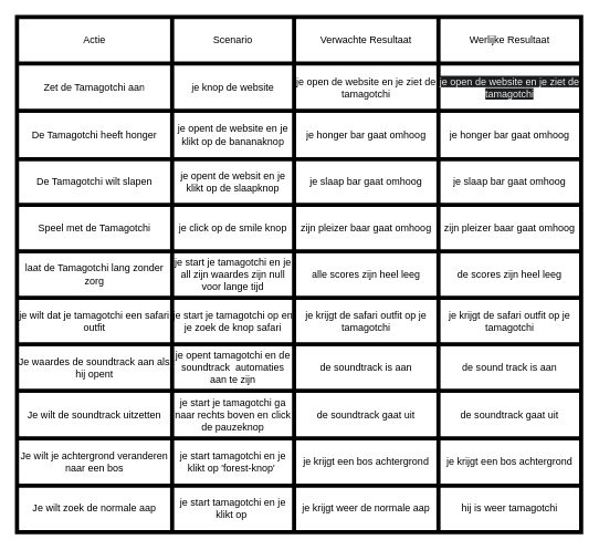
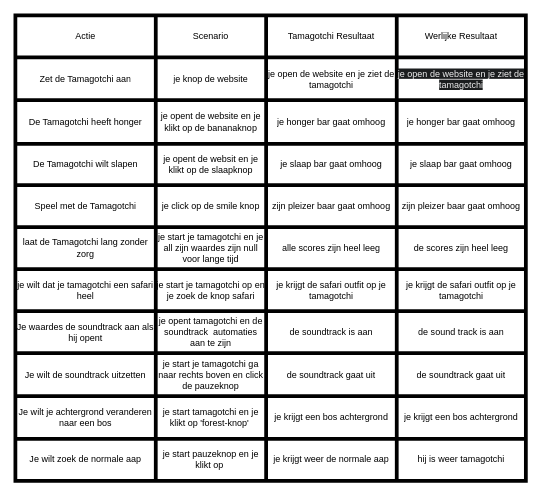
  <mxCell id="0" />
  <mxCell id="1" parent="0" />
  <mxCell id="2" value="" style="shape=table;startSize=0;container=1;collapsible=0;childLayout=tableLayout;strokeWidth=5;" vertex="1" parent="1"><mxGeometry x="20" y="20" width="680" height="620" as="geometry" /></mxCell>
  <mxCell id="3" value="" style="shape=tableRow;horizontal=0;startSize=0;swimlaneHead=0;swimlaneBody=0;strokeColor=inherit;top=0;left=0;bottom=0;right=0;collapsible=0;dropTarget=0;fillColor=none;points=[[0,0.5],[1,0.5]];portConstraint=eastwest;strokeWidth=5;" vertex="1" parent="2"><mxGeometry width="680" height="56" as="geometry" /></mxCell>
  <mxCell id="4" value="Actie" style="shape=partialRectangle;html=1;whiteSpace=wrap;connectable=0;strokeColor=inherit;overflow=hidden;fillColor=none;top=0;left=0;bottom=0;right=0;pointerEvents=1;strokeWidth=5;" vertex="1" parent="3"><mxGeometry width="187" height="56" as="geometry"><mxRectangle width="187" height="56" as="alternateBounds" /></mxGeometry></mxCell>
  <mxCell id="5" value="Scenario" style="shape=partialRectangle;html=1;whiteSpace=wrap;connectable=0;strokeColor=inherit;overflow=hidden;fillColor=none;top=0;left=0;bottom=0;right=0;pointerEvents=1;strokeWidth=5;" vertex="1" parent="3"><mxGeometry x="187" width="147" height="56" as="geometry"><mxRectangle width="147" height="56" as="alternateBounds" /></mxGeometry></mxCell>
- <mxCell id="6" value="Verwachte Resultaat" style="shape=partialRectangle;html=1;whiteSpace=wrap;connectable=0;strokeColor=inherit;overflow=hidden;fillColor=none;top=0;left=0;bottom=0;right=0;pointerEvents=1;strokeWidth=5;" vertex="1" parent="3"><mxGeometry x="334" width="174" height="56" as="geometry"><mxRectangle width="174" height="56" as="alternateBounds" /></mxGeometry></mxCell>
+ <mxCell id="6" value="Tamagotchi Resultaat" style="shape=partialRectangle;html=1;whiteSpace=wrap;connectable=0;strokeColor=inherit;overflow=hidden;fillColor=none;top=0;left=0;bottom=0;right=0;pointerEvents=1;strokeWidth=5;" vertex="1" parent="3"><mxGeometry x="334" width="174" height="56" as="geometry"><mxRectangle width="174" height="56" as="alternateBounds" /></mxGeometry></mxCell>
  <mxCell id="7" value="Werlijke Resultaat" style="shape=partialRectangle;html=1;whiteSpace=wrap;connectable=0;strokeColor=inherit;overflow=hidden;fillColor=none;top=0;left=0;bottom=0;right=0;pointerEvents=1;strokeWidth=5;" vertex="1" parent="3"><mxGeometry x="508" width="172" height="56" as="geometry"><mxRectangle width="172" height="56" as="alternateBounds" /></mxGeometry></mxCell>
  <mxCell id="8" value="" style="shape=tableRow;horizontal=0;startSize=0;swimlaneHead=0;swimlaneBody=0;strokeColor=inherit;top=0;left=0;bottom=0;right=0;collapsible=0;dropTarget=0;fillColor=none;points=[[0,0.5],[1,0.5]];portConstraint=eastwest;strokeWidth=5;" vertex="1" parent="2"><mxGeometry y="56" width="680" height="57" as="geometry" /></mxCell>
  <mxCell id="9" value="Zet de Tamagotchi aan" style="shape=partialRectangle;html=1;whiteSpace=wrap;connectable=0;strokeColor=inherit;overflow=hidden;fillColor=none;top=0;left=0;bottom=0;right=0;pointerEvents=1;strokeWidth=5;" vertex="1" parent="8"><mxGeometry width="187" height="57" as="geometry"><mxRectangle width="187" height="57" as="alternateBounds" /></mxGeometry></mxCell>
  <mxCell id="10" value="je knop de website" style="shape=partialRectangle;html=1;whiteSpace=wrap;connectable=0;strokeColor=inherit;overflow=hidden;fillColor=none;top=0;left=0;bottom=0;right=0;pointerEvents=1;strokeWidth=5;" vertex="1" parent="8"><mxGeometry x="187" width="147" height="57" as="geometry"><mxRectangle width="147" height="57" as="alternateBounds" /></mxGeometry></mxCell>
  <mxCell id="11" value="je open de website en je ziet de tamagotchi" style="shape=partialRectangle;html=1;whiteSpace=wrap;connectable=0;strokeColor=inherit;overflow=hidden;fillColor=none;top=0;left=0;bottom=0;right=0;pointerEvents=1;strokeWidth=5;" vertex="1" parent="8"><mxGeometry x="334" width="174" height="57" as="geometry"><mxRectangle width="174" height="57" as="alternateBounds" /></mxGeometry></mxCell>
  <mxCell id="12" value="&lt;span style=&quot;color: rgb(240, 240, 240); font-family: Helvetica; font-size: 12px; font-style: normal; font-variant-ligatures: normal; font-variant-caps: normal; font-weight: 400; letter-spacing: normal; orphans: 2; text-align: center; text-indent: 0px; text-transform: none; widows: 2; word-spacing: 0px; -webkit-text-stroke-width: 0px; white-space: normal; background-color: rgb(27, 29, 30); text-decoration-thickness: initial; text-decoration-style: initial; text-decoration-color: initial; display: inline !important; float: none;&quot;&gt;je open de website en je ziet de tamagotchi&lt;/span&gt;" style="shape=partialRectangle;html=1;whiteSpace=wrap;connectable=0;strokeColor=inherit;overflow=hidden;fillColor=none;top=0;left=0;bottom=0;right=0;pointerEvents=1;strokeWidth=5;" vertex="1" parent="8"><mxGeometry x="508" width="172" height="57" as="geometry"><mxRectangle width="172" height="57" as="alternateBounds" /></mxGeometry></mxCell>
  <mxCell id="13" value="" style="shape=tableRow;horizontal=0;startSize=0;swimlaneHead=0;swimlaneBody=0;strokeColor=inherit;top=0;left=0;bottom=0;right=0;collapsible=0;dropTarget=0;fillColor=none;points=[[0,0.5],[1,0.5]];portConstraint=eastwest;strokeWidth=5;" vertex="1" parent="2"><mxGeometry y="113" width="680" height="58" as="geometry" /></mxCell>
  <mxCell id="14" value="De Tamagotchi heeft honger" style="shape=partialRectangle;html=1;whiteSpace=wrap;connectable=0;strokeColor=inherit;overflow=hidden;fillColor=none;top=0;left=0;bottom=0;right=0;pointerEvents=1;strokeWidth=5;" vertex="1" parent="13"><mxGeometry width="187" height="58" as="geometry"><mxRectangle width="187" height="58" as="alternateBounds" /></mxGeometry></mxCell>
  <mxCell id="15" value="je opent de website en je klikt op de bananaknop" style="shape=partialRectangle;html=1;whiteSpace=wrap;connectable=0;strokeColor=inherit;overflow=hidden;fillColor=none;top=0;left=0;bottom=0;right=0;pointerEvents=1;strokeWidth=5;" vertex="1" parent="13"><mxGeometry x="187" width="147" height="58" as="geometry"><mxRectangle width="147" height="58" as="alternateBounds" /></mxGeometry></mxCell>
  <mxCell id="16" value="je honger bar gaat omhoog" style="shape=partialRectangle;html=1;whiteSpace=wrap;connectable=0;strokeColor=inherit;overflow=hidden;fillColor=none;top=0;left=0;bottom=0;right=0;pointerEvents=1;strokeWidth=5;" vertex="1" parent="13"><mxGeometry x="334" width="174" height="58" as="geometry"><mxRectangle width="174" height="58" as="alternateBounds" /></mxGeometry></mxCell>
  <mxCell id="17" value="je honger bar gaat omhoog" style="shape=partialRectangle;html=1;whiteSpace=wrap;connectable=0;strokeColor=inherit;overflow=hidden;fillColor=none;top=0;left=0;bottom=0;right=0;pointerEvents=1;strokeWidth=5;" vertex="1" parent="13"><mxGeometry x="508" width="172" height="58" as="geometry"><mxRectangle width="172" height="58" as="alternateBounds" /></mxGeometry></mxCell>
  <mxCell id="18" value="" style="shape=tableRow;horizontal=0;startSize=0;swimlaneHead=0;swimlaneBody=0;strokeColor=inherit;top=0;left=0;bottom=0;right=0;collapsible=0;dropTarget=0;fillColor=none;points=[[0,0.5],[1,0.5]];portConstraint=eastwest;strokeWidth=5;" vertex="1" parent="2"><mxGeometry y="171" width="680" height="55" as="geometry" /></mxCell>
  <mxCell id="19" value="De Tamagotchi wilt slapen" style="shape=partialRectangle;html=1;whiteSpace=wrap;connectable=0;strokeColor=inherit;overflow=hidden;fillColor=none;top=0;left=0;bottom=0;right=0;pointerEvents=1;strokeWidth=5;" vertex="1" parent="18"><mxGeometry width="187" height="55" as="geometry"><mxRectangle width="187" height="55" as="alternateBounds" /></mxGeometry></mxCell>
  <mxCell id="20" value="je opent de websit en je klikt op de slaapknop" style="shape=partialRectangle;html=1;whiteSpace=wrap;connectable=0;strokeColor=inherit;overflow=hidden;fillColor=none;top=0;left=0;bottom=0;right=0;pointerEvents=1;strokeWidth=5;" vertex="1" parent="18"><mxGeometry x="187" width="147" height="55" as="geometry"><mxRectangle width="147" height="55" as="alternateBounds" /></mxGeometry></mxCell>
  <mxCell id="21" value="je slaap bar gaat omhoog" style="shape=partialRectangle;html=1;whiteSpace=wrap;connectable=0;strokeColor=inherit;overflow=hidden;fillColor=none;top=0;left=0;bottom=0;right=0;pointerEvents=1;strokeWidth=5;" vertex="1" parent="18"><mxGeometry x="334" width="174" height="55" as="geometry"><mxRectangle width="174" height="55" as="alternateBounds" /></mxGeometry></mxCell>
  <mxCell id="22" value="je slaap bar gaat omhoog" style="shape=partialRectangle;html=1;whiteSpace=wrap;connectable=0;strokeColor=inherit;overflow=hidden;fillColor=none;top=0;left=0;bottom=0;right=0;pointerEvents=1;strokeWidth=5;" vertex="1" parent="18"><mxGeometry x="508" width="172" height="55" as="geometry"><mxRectangle width="172" height="55" as="alternateBounds" /></mxGeometry></mxCell>
  <mxCell id="23" value="" style="shape=tableRow;horizontal=0;startSize=0;swimlaneHead=0;swimlaneBody=0;strokeColor=inherit;top=0;left=0;bottom=0;right=0;collapsible=0;dropTarget=0;fillColor=none;points=[[0,0.5],[1,0.5]];portConstraint=eastwest;strokeWidth=5;" vertex="1" parent="2"><mxGeometry y="226" width="680" height="56" as="geometry" /></mxCell>
  <mxCell id="24" value="Speel met de Tamagotchi" style="shape=partialRectangle;html=1;whiteSpace=wrap;connectable=0;strokeColor=inherit;overflow=hidden;fillColor=none;top=0;left=0;bottom=0;right=0;pointerEvents=1;strokeWidth=5;" vertex="1" parent="23"><mxGeometry width="187" height="56" as="geometry"><mxRectangle width="187" height="56" as="alternateBounds" /></mxGeometry></mxCell>
  <mxCell id="25" value="je click op de smile knop" style="shape=partialRectangle;html=1;whiteSpace=wrap;connectable=0;strokeColor=inherit;overflow=hidden;fillColor=none;top=0;left=0;bottom=0;right=0;pointerEvents=1;strokeWidth=5;" vertex="1" parent="23"><mxGeometry x="187" width="147" height="56" as="geometry"><mxRectangle width="147" height="56" as="alternateBounds" /></mxGeometry></mxCell>
  <mxCell id="26" value="zijn pleizer baar gaat omhoog" style="shape=partialRectangle;html=1;whiteSpace=wrap;connectable=0;strokeColor=inherit;overflow=hidden;fillColor=none;top=0;left=0;bottom=0;right=0;pointerEvents=1;strokeWidth=5;" vertex="1" parent="23"><mxGeometry x="334" width="174" height="56" as="geometry"><mxRectangle width="174" height="56" as="alternateBounds" /></mxGeometry></mxCell>
  <mxCell id="27" value="zijn pleizer baar gaat omhoog" style="shape=partialRectangle;html=1;whiteSpace=wrap;connectable=0;strokeColor=inherit;overflow=hidden;fillColor=none;top=0;left=0;bottom=0;right=0;pointerEvents=1;strokeWidth=5;" vertex="1" parent="23"><mxGeometry x="508" width="172" height="56" as="geometry"><mxRectangle width="172" height="56" as="alternateBounds" /></mxGeometry></mxCell>
  <mxCell id="28" value="" style="shape=tableRow;horizontal=0;startSize=0;swimlaneHead=0;swimlaneBody=0;strokeColor=inherit;top=0;left=0;bottom=0;right=0;collapsible=0;dropTarget=0;fillColor=none;points=[[0,0.5],[1,0.5]];portConstraint=eastwest;strokeWidth=5;" vertex="1" parent="2"><mxGeometry y="282" width="680" height="56" as="geometry" /></mxCell>
  <mxCell id="29" value="laat de Tamagotchi lang zonder zorg" style="shape=partialRectangle;html=1;whiteSpace=wrap;connectable=0;strokeColor=inherit;overflow=hidden;fillColor=none;top=0;left=0;bottom=0;right=0;pointerEvents=1;strokeWidth=5;" vertex="1" parent="28"><mxGeometry width="187" height="56" as="geometry"><mxRectangle width="187" height="56" as="alternateBounds" /></mxGeometry></mxCell>
  <mxCell id="30" value="je start je tamagotchi en je all zijn waardes zijn null voor lange tijd" style="shape=partialRectangle;html=1;whiteSpace=wrap;connectable=0;strokeColor=inherit;overflow=hidden;fillColor=none;top=0;left=0;bottom=0;right=0;pointerEvents=1;strokeWidth=5;" vertex="1" parent="28"><mxGeometry x="187" width="147" height="56" as="geometry"><mxRectangle width="147" height="56" as="alternateBounds" /></mxGeometry></mxCell>
  <mxCell id="31" value="alle scores zijn heel leeg" style="shape=partialRectangle;html=1;whiteSpace=wrap;connectable=0;strokeColor=inherit;overflow=hidden;fillColor=none;top=0;left=0;bottom=0;right=0;pointerEvents=1;strokeWidth=5;" vertex="1" parent="28"><mxGeometry x="334" width="174" height="56" as="geometry"><mxRectangle width="174" height="56" as="alternateBounds" /></mxGeometry></mxCell>
  <mxCell id="32" value="de scores zijn heel leeg" style="shape=partialRectangle;html=1;whiteSpace=wrap;connectable=0;strokeColor=inherit;overflow=hidden;fillColor=none;top=0;left=0;bottom=0;right=0;pointerEvents=1;strokeWidth=5;" vertex="1" parent="28"><mxGeometry x="508" width="172" height="56" as="geometry"><mxRectangle width="172" height="56" as="alternateBounds" /></mxGeometry></mxCell>
  <mxCell id="33" value="" style="shape=tableRow;horizontal=0;startSize=0;swimlaneHead=0;swimlaneBody=0;strokeColor=inherit;top=0;left=0;bottom=0;right=0;collapsible=0;dropTarget=0;fillColor=none;points=[[0,0.5],[1,0.5]];portConstraint=eastwest;strokeWidth=5;" vertex="1" parent="2"><mxGeometry y="338" width="680" height="56" as="geometry" /></mxCell>
- <mxCell id="34" value="je wilt dat je tamagotchi een safari outfit" style="shape=partialRectangle;html=1;whiteSpace=wrap;connectable=0;strokeColor=inherit;overflow=hidden;fillColor=none;top=0;left=0;bottom=0;right=0;pointerEvents=1;strokeWidth=5;" vertex="1" parent="33"><mxGeometry width="187" height="56" as="geometry"><mxRectangle width="187" height="56" as="alternateBounds" /></mxGeometry></mxCell>
+ <mxCell id="34" value="je wilt dat je tamagotchi een safari heel" style="shape=partialRectangle;html=1;whiteSpace=wrap;connectable=0;strokeColor=inherit;overflow=hidden;fillColor=none;top=0;left=0;bottom=0;right=0;pointerEvents=1;strokeWidth=5;" vertex="1" parent="33"><mxGeometry width="187" height="56" as="geometry"><mxRectangle width="187" height="56" as="alternateBounds" /></mxGeometry></mxCell>
  <mxCell id="35" value="je start je tamagotchi op en je zoek de knop safari" style="shape=partialRectangle;html=1;whiteSpace=wrap;connectable=0;strokeColor=inherit;overflow=hidden;fillColor=none;top=0;left=0;bottom=0;right=0;pointerEvents=1;strokeWidth=5;" vertex="1" parent="33"><mxGeometry x="187" width="147" height="56" as="geometry"><mxRectangle width="147" height="56" as="alternateBounds" /></mxGeometry></mxCell>
  <mxCell id="36" value="je krijgt de safari outfit op je tamagotchi" style="shape=partialRectangle;html=1;whiteSpace=wrap;connectable=0;strokeColor=inherit;overflow=hidden;fillColor=none;top=0;left=0;bottom=0;right=0;pointerEvents=1;strokeWidth=5;" vertex="1" parent="33"><mxGeometry x="334" width="174" height="56" as="geometry"><mxRectangle width="174" height="56" as="alternateBounds" /></mxGeometry></mxCell>
  <mxCell id="37" value="je krijgt de safari outfit op je tamagotchi" style="shape=partialRectangle;html=1;whiteSpace=wrap;connectable=0;strokeColor=inherit;overflow=hidden;fillColor=none;top=0;left=0;bottom=0;right=0;pointerEvents=1;strokeWidth=5;" vertex="1" parent="33"><mxGeometry x="508" width="172" height="56" as="geometry"><mxRectangle width="172" height="56" as="alternateBounds" /></mxGeometry></mxCell>
  <mxCell id="38" value="" style="shape=tableRow;horizontal=0;startSize=0;swimlaneHead=0;swimlaneBody=0;strokeColor=inherit;top=0;left=0;bottom=0;right=0;collapsible=0;dropTarget=0;fillColor=none;points=[[0,0.5],[1,0.5]];portConstraint=eastwest;strokeWidth=5;" vertex="1" parent="2"><mxGeometry y="394" width="680" height="56" as="geometry" /></mxCell>
  <mxCell id="39" value="Je waardes de soundtrack aan als hij opent" style="shape=partialRectangle;html=1;whiteSpace=wrap;connectable=0;strokeColor=inherit;overflow=hidden;fillColor=none;top=0;left=0;bottom=0;right=0;pointerEvents=1;strokeWidth=5;" vertex="1" parent="38"><mxGeometry width="187" height="56" as="geometry"><mxRectangle width="187" height="56" as="alternateBounds" /></mxGeometry></mxCell>
  <mxCell id="40" value="je opent tamagotchi en de soundtrack&amp;nbsp; automaties aan te zijn" style="shape=partialRectangle;html=1;whiteSpace=wrap;connectable=0;strokeColor=inherit;overflow=hidden;fillColor=none;top=0;left=0;bottom=0;right=0;pointerEvents=1;strokeWidth=5;" vertex="1" parent="38"><mxGeometry x="187" width="147" height="56" as="geometry"><mxRectangle width="147" height="56" as="alternateBounds" /></mxGeometry></mxCell>
  <mxCell id="41" value="de soundtrack is aan" style="shape=partialRectangle;html=1;whiteSpace=wrap;connectable=0;strokeColor=inherit;overflow=hidden;fillColor=none;top=0;left=0;bottom=0;right=0;pointerEvents=1;strokeWidth=5;" vertex="1" parent="38"><mxGeometry x="334" width="174" height="56" as="geometry"><mxRectangle width="174" height="56" as="alternateBounds" /></mxGeometry></mxCell>
  <mxCell id="42" value="de sound track is aan" style="shape=partialRectangle;html=1;whiteSpace=wrap;connectable=0;strokeColor=inherit;overflow=hidden;fillColor=none;top=0;left=0;bottom=0;right=0;pointerEvents=1;strokeWidth=5;" vertex="1" parent="38"><mxGeometry x="508" width="172" height="56" as="geometry"><mxRectangle width="172" height="56" as="alternateBounds" /></mxGeometry></mxCell>
  <mxCell id="43" value="" style="shape=tableRow;horizontal=0;startSize=0;swimlaneHead=0;swimlaneBody=0;strokeColor=inherit;top=0;left=0;bottom=0;right=0;collapsible=0;dropTarget=0;fillColor=none;points=[[0,0.5],[1,0.5]];portConstraint=eastwest;strokeWidth=5;" vertex="1" parent="2"><mxGeometry y="450" width="680" height="57" as="geometry" /></mxCell>
  <mxCell id="44" value="Je wilt de soundtrack uitzetten" style="shape=partialRectangle;html=1;whiteSpace=wrap;connectable=0;strokeColor=inherit;overflow=hidden;fillColor=none;top=0;left=0;bottom=0;right=0;pointerEvents=1;strokeWidth=5;" vertex="1" parent="43"><mxGeometry width="187" height="57" as="geometry"><mxRectangle width="187" height="57" as="alternateBounds" /></mxGeometry></mxCell>
  <mxCell id="45" value="je start je tamagotchi ga naar rechts boven en click de pauzeknop" style="shape=partialRectangle;html=1;whiteSpace=wrap;connectable=0;strokeColor=inherit;overflow=hidden;fillColor=none;top=0;left=0;bottom=0;right=0;pointerEvents=1;strokeWidth=5;" vertex="1" parent="43"><mxGeometry x="187" width="147" height="57" as="geometry"><mxRectangle width="147" height="57" as="alternateBounds" /></mxGeometry></mxCell>
  <mxCell id="46" value="de soundtrack gaat uit" style="shape=partialRectangle;html=1;whiteSpace=wrap;connectable=0;strokeColor=inherit;overflow=hidden;fillColor=none;top=0;left=0;bottom=0;right=0;pointerEvents=1;strokeWidth=5;" vertex="1" parent="43"><mxGeometry x="334" width="174" height="57" as="geometry"><mxRectangle width="174" height="57" as="alternateBounds" /></mxGeometry></mxCell>
  <mxCell id="47" value="de soundtrack gaat uit" style="shape=partialRectangle;html=1;whiteSpace=wrap;connectable=0;strokeColor=inherit;overflow=hidden;fillColor=none;top=0;left=0;bottom=0;right=0;pointerEvents=1;strokeWidth=5;" vertex="1" parent="43"><mxGeometry x="508" width="172" height="57" as="geometry"><mxRectangle width="172" height="57" as="alternateBounds" /></mxGeometry></mxCell>
  <mxCell id="48" value="" style="shape=tableRow;horizontal=0;startSize=0;swimlaneHead=0;swimlaneBody=0;strokeColor=inherit;top=0;left=0;bottom=0;right=0;collapsible=0;dropTarget=0;fillColor=none;points=[[0,0.5],[1,0.5]];portConstraint=eastwest;strokeWidth=5;" vertex="1" parent="2"><mxGeometry y="507" width="680" height="57" as="geometry" /></mxCell>
  <mxCell id="49" value="Je wilt je achtergrond veranderen naar een bos" style="shape=partialRectangle;html=1;whiteSpace=wrap;connectable=0;strokeColor=inherit;overflow=hidden;fillColor=none;top=0;left=0;bottom=0;right=0;pointerEvents=1;strokeWidth=5;" vertex="1" parent="48"><mxGeometry width="187" height="57" as="geometry"><mxRectangle width="187" height="57" as="alternateBounds" /></mxGeometry></mxCell>
  <mxCell id="50" value="je start tamagotchi en je klikt op 'forest-knop'&amp;nbsp;" style="shape=partialRectangle;html=1;whiteSpace=wrap;connectable=0;strokeColor=inherit;overflow=hidden;fillColor=none;top=0;left=0;bottom=0;right=0;pointerEvents=1;strokeWidth=5;" vertex="1" parent="48"><mxGeometry x="187" width="147" height="57" as="geometry"><mxRectangle width="147" height="57" as="alternateBounds" /></mxGeometry></mxCell>
  <mxCell id="51" value="je krijgt een bos achtergrond" style="shape=partialRectangle;html=1;whiteSpace=wrap;connectable=0;strokeColor=inherit;overflow=hidden;fillColor=none;top=0;left=0;bottom=0;right=0;pointerEvents=1;strokeWidth=5;" vertex="1" parent="48"><mxGeometry x="334" width="174" height="57" as="geometry"><mxRectangle width="174" height="57" as="alternateBounds" /></mxGeometry></mxCell>
  <mxCell id="52" value="je krijgt een bos achtergrond" style="shape=partialRectangle;html=1;whiteSpace=wrap;connectable=0;strokeColor=inherit;overflow=hidden;fillColor=none;top=0;left=0;bottom=0;right=0;pointerEvents=1;strokeWidth=5;" vertex="1" parent="48"><mxGeometry x="508" width="172" height="57" as="geometry"><mxRectangle width="172" height="57" as="alternateBounds" /></mxGeometry></mxCell>
  <mxCell id="53" value="" style="shape=tableRow;horizontal=0;startSize=0;swimlaneHead=0;swimlaneBody=0;strokeColor=inherit;top=0;left=0;bottom=0;right=0;collapsible=0;dropTarget=0;fillColor=none;points=[[0,0.5],[1,0.5]];portConstraint=eastwest;strokeWidth=5;" vertex="1" parent="2"><mxGeometry y="564" width="680" height="56" as="geometry" /></mxCell>
  <mxCell id="54" value="Je wilt zoek de normale aap" style="shape=partialRectangle;html=1;whiteSpace=wrap;connectable=0;strokeColor=inherit;overflow=hidden;fillColor=none;top=0;left=0;bottom=0;right=0;pointerEvents=1;strokeWidth=5;" vertex="1" parent="53"><mxGeometry width="187" height="56" as="geometry"><mxRectangle width="187" height="56" as="alternateBounds" /></mxGeometry></mxCell>
- <mxCell id="55" value="je start tamagotchi en je klikt op&amp;nbsp;" style="shape=partialRectangle;html=1;whiteSpace=wrap;connectable=0;strokeColor=inherit;overflow=hidden;fillColor=none;top=0;left=0;bottom=0;right=0;pointerEvents=1;strokeWidth=5;" vertex="1" parent="53"><mxGeometry x="187" width="147" height="56" as="geometry"><mxRectangle width="147" height="56" as="alternateBounds" /></mxGeometry></mxCell>
+ <mxCell id="55" value="je start pauzeknop en je klikt op&amp;nbsp;" style="shape=partialRectangle;html=1;whiteSpace=wrap;connectable=0;strokeColor=inherit;overflow=hidden;fillColor=none;top=0;left=0;bottom=0;right=0;pointerEvents=1;strokeWidth=5;" vertex="1" parent="53"><mxGeometry x="187" width="147" height="56" as="geometry"><mxRectangle width="147" height="56" as="alternateBounds" /></mxGeometry></mxCell>
  <mxCell id="56" value="je krijgt weer de normale aap" style="shape=partialRectangle;html=1;whiteSpace=wrap;connectable=0;strokeColor=inherit;overflow=hidden;fillColor=none;top=0;left=0;bottom=0;right=0;pointerEvents=1;strokeWidth=5;" vertex="1" parent="53"><mxGeometry x="334" width="174" height="56" as="geometry"><mxRectangle width="174" height="56" as="alternateBounds" /></mxGeometry></mxCell>
  <mxCell id="57" value="hij is weer tamagotchi" style="shape=partialRectangle;html=1;whiteSpace=wrap;connectable=0;strokeColor=inherit;overflow=hidden;fillColor=none;top=0;left=0;bottom=0;right=0;pointerEvents=1;strokeWidth=5;" vertex="1" parent="53"><mxGeometry x="508" width="172" height="56" as="geometry"><mxRectangle width="172" height="56" as="alternateBounds" /></mxGeometry></mxCell>
